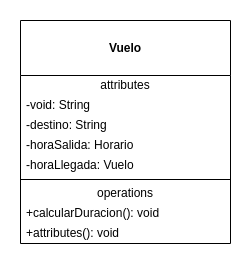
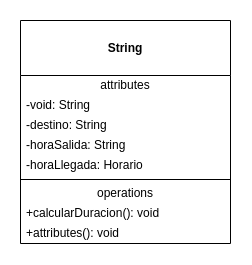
  <mxCell id="0" />
  <mxCell id="1" parent="0" />
- <mxCell id="2" value="&lt;br&gt;&lt;b&gt;Vuelo&lt;/b&gt;" style="swimlane;fontStyle=0;align=center;verticalAlign=top;childLayout=stackLayout;horizontal=1;startSize=55;horizontalStack=0;resizeParent=1;resizeParentMax=0;resizeLast=0;collapsible=0;marginBottom=0;html=1;whiteSpace=wrap;" parent="1" vertex="1"><mxGeometry x="20" y="20" width="210" height="223" as="geometry" /></mxCell>
+ <mxCell id="2" value="&lt;br&gt;&lt;b&gt;String&lt;/b&gt;" style="swimlane;fontStyle=0;align=center;verticalAlign=top;childLayout=stackLayout;horizontal=1;startSize=55;horizontalStack=0;resizeParent=1;resizeParentMax=0;resizeLast=0;collapsible=0;marginBottom=0;html=1;whiteSpace=wrap;" parent="1" vertex="1"><mxGeometry x="20" y="20" width="210" height="223" as="geometry" /></mxCell>
  <mxCell id="3" value="attributes" style="text;html=1;strokeColor=none;fillColor=none;align=center;verticalAlign=middle;spacingLeft=4;spacingRight=4;overflow=hidden;rotatable=0;points=[[0,0.5],[1,0.5]];portConstraint=eastwest;whiteSpace=wrap;" parent="2" vertex="1"><mxGeometry y="55" width="210" height="20" as="geometry" /></mxCell>
  <mxCell id="4" value="-void: String" style="text;html=1;strokeColor=none;fillColor=none;align=left;verticalAlign=middle;spacingLeft=4;spacingRight=4;overflow=hidden;rotatable=0;points=[[0,0.5],[1,0.5]];portConstraint=eastwest;whiteSpace=wrap;" parent="2" vertex="1"><mxGeometry y="75" width="210" height="20" as="geometry" /></mxCell>
  <mxCell id="5" value="-destino: String" style="text;html=1;strokeColor=none;fillColor=none;align=left;verticalAlign=middle;spacingLeft=4;spacingRight=4;overflow=hidden;rotatable=0;points=[[0,0.5],[1,0.5]];portConstraint=eastwest;whiteSpace=wrap;" vertex="1" parent="2"><mxGeometry y="95" width="210" height="20" as="geometry" /></mxCell>
- <mxCell id="6" value="-horaSalida: Horario" style="text;html=1;strokeColor=none;fillColor=none;align=left;verticalAlign=middle;spacingLeft=4;spacingRight=4;overflow=hidden;rotatable=0;points=[[0,0.5],[1,0.5]];portConstraint=eastwest;whiteSpace=wrap;" vertex="1" parent="2"><mxGeometry y="115" width="210" height="20" as="geometry" /></mxCell>
- <mxCell id="7" value="-horaLlegada: Vuelo" style="text;html=1;strokeColor=none;fillColor=none;align=left;verticalAlign=middle;spacingLeft=4;spacingRight=4;overflow=hidden;rotatable=0;points=[[0,0.5],[1,0.5]];portConstraint=eastwest;whiteSpace=wrap;" vertex="1" parent="2"><mxGeometry y="135" width="210" height="20" as="geometry" /></mxCell>
+ <mxCell id="6" value="-horaSalida: String" style="text;html=1;strokeColor=none;fillColor=none;align=left;verticalAlign=middle;spacingLeft=4;spacingRight=4;overflow=hidden;rotatable=0;points=[[0,0.5],[1,0.5]];portConstraint=eastwest;whiteSpace=wrap;" vertex="1" parent="2"><mxGeometry y="115" width="210" height="20" as="geometry" /></mxCell>
+ <mxCell id="7" value="-horaLlegada: Horario" style="text;html=1;strokeColor=none;fillColor=none;align=left;verticalAlign=middle;spacingLeft=4;spacingRight=4;overflow=hidden;rotatable=0;points=[[0,0.5],[1,0.5]];portConstraint=eastwest;whiteSpace=wrap;" vertex="1" parent="2"><mxGeometry y="135" width="210" height="20" as="geometry" /></mxCell>
  <mxCell id="8" value="" style="line;strokeWidth=1;fillColor=none;align=left;verticalAlign=middle;spacingTop=-1;spacingLeft=3;spacingRight=3;rotatable=0;labelPosition=right;points=[];portConstraint=eastwest;" parent="2" vertex="1"><mxGeometry y="155" width="210" height="8" as="geometry" /></mxCell>
  <mxCell id="9" value="operations" style="text;html=1;strokeColor=none;fillColor=none;align=center;verticalAlign=middle;spacingLeft=4;spacingRight=4;overflow=hidden;rotatable=0;points=[[0,0.5],[1,0.5]];portConstraint=eastwest;whiteSpace=wrap;" parent="2" vertex="1"><mxGeometry y="163" width="210" height="20" as="geometry" /></mxCell>
  <mxCell id="10" value="+calcularDuracion(): void" style="text;html=1;strokeColor=none;fillColor=none;align=left;verticalAlign=middle;spacingLeft=4;spacingRight=4;overflow=hidden;rotatable=0;points=[[0,0.5],[1,0.5]];portConstraint=eastwest;whiteSpace=wrap;" parent="2" vertex="1"><mxGeometry y="183" width="210" height="20" as="geometry" /></mxCell>
  <mxCell id="11" value="+attributes(): void" style="text;html=1;strokeColor=none;fillColor=none;align=left;verticalAlign=middle;spacingLeft=4;spacingRight=4;overflow=hidden;rotatable=0;points=[[0,0.5],[1,0.5]];portConstraint=eastwest;whiteSpace=wrap;" parent="2" vertex="1"><mxGeometry y="203" width="210" height="20" as="geometry" /></mxCell>
